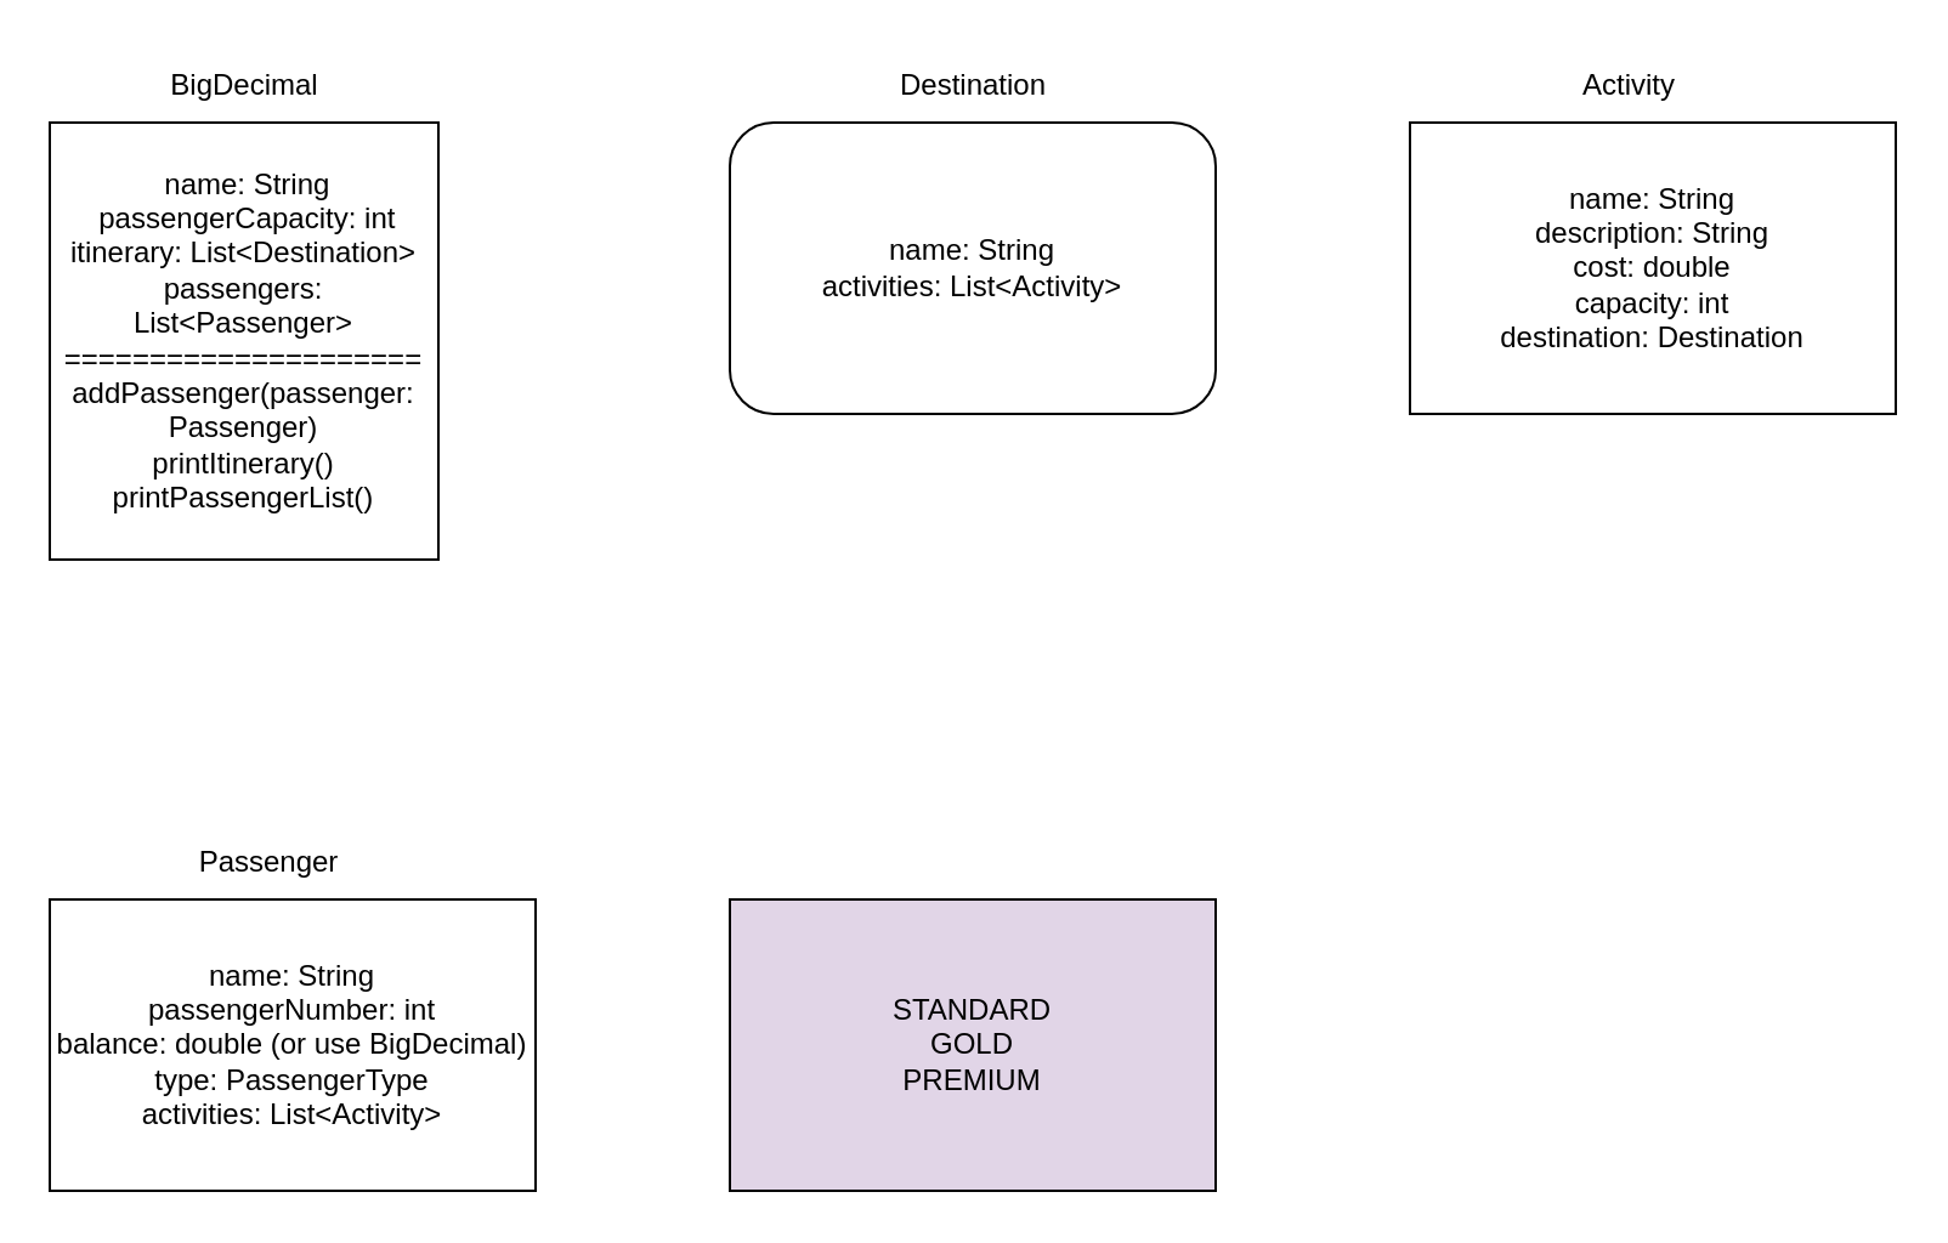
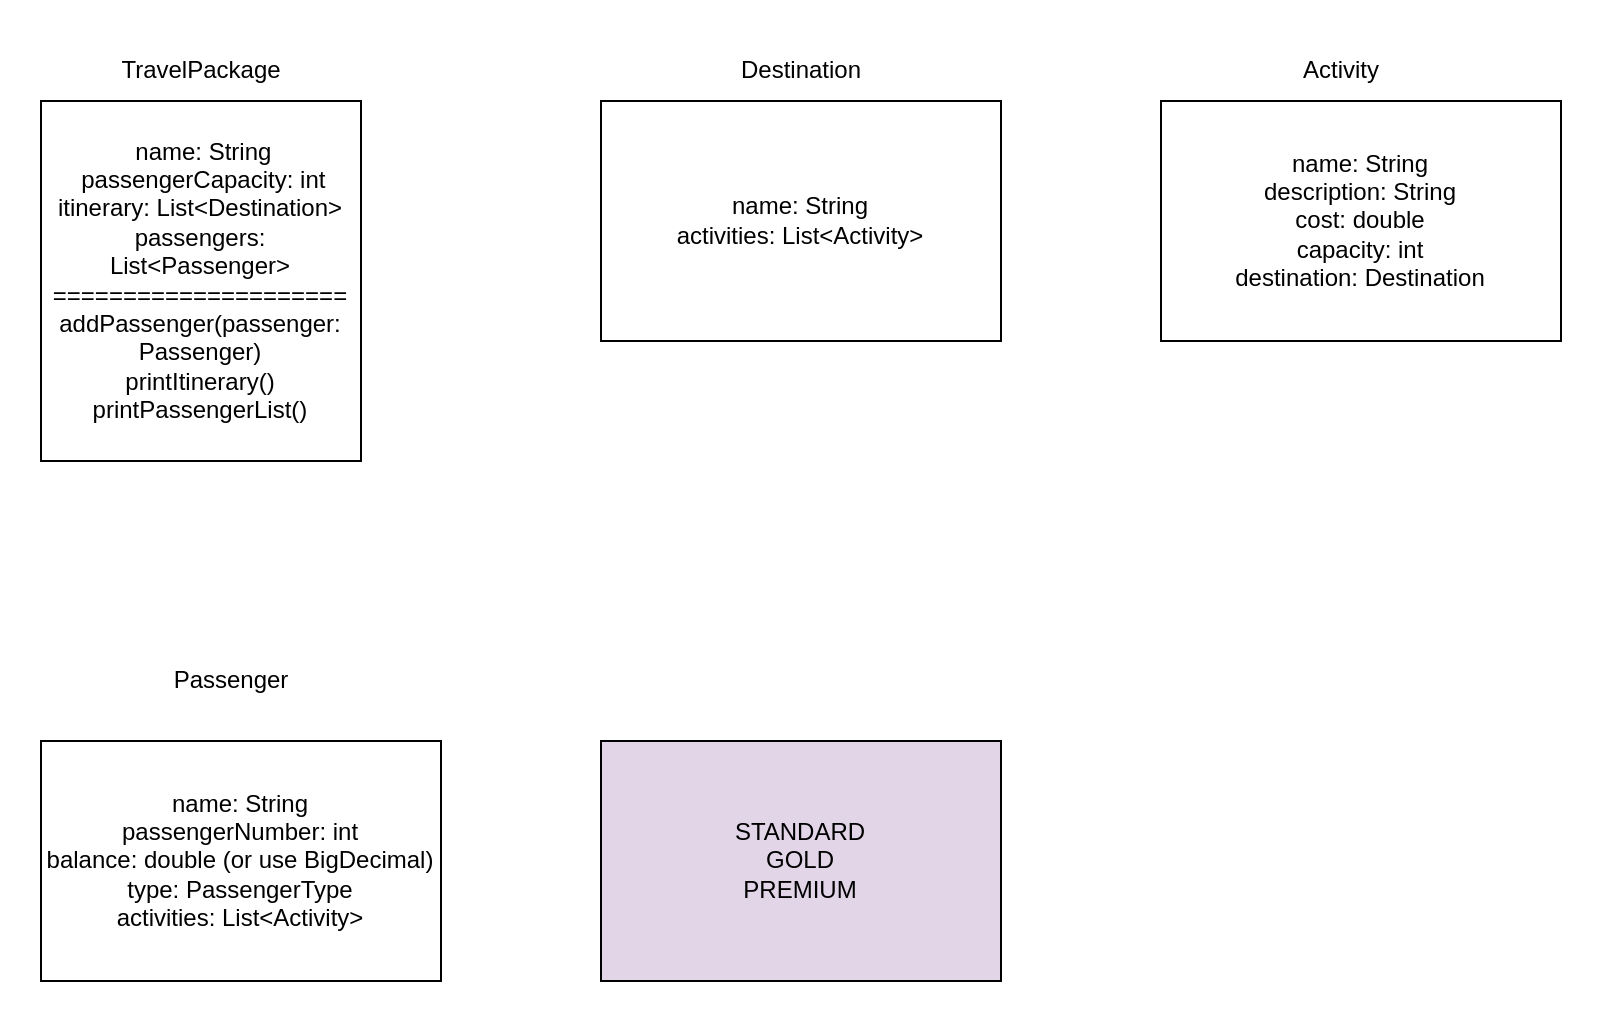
  <mxCell id="0" />
  <mxCell id="1" parent="0" />
  <mxCell id="2" value="&amp;nbsp;name: String &lt;br&gt;&amp;nbsp;passengerCapacity: int  &lt;br&gt;itinerary: List&amp;lt;Destination&amp;gt; &lt;br&gt;passengers: List&amp;lt;Passenger&amp;gt;&lt;br&gt;=====================&lt;br&gt;addPassenger(passenger: Passenger)&lt;br&gt;printItinerary()  &lt;br&gt;printPassengerList() " style="rounded=0;whiteSpace=wrap;html=1;" vertex="1" parent="1"><mxGeometry x="20" y="50" width="160" height="180" as="geometry" /></mxCell>
- <mxCell id="3" value="BigDecimal" style="text;html=1;align=center;verticalAlign=middle;resizable=0;points=[];autosize=1;strokeColor=none;fillColor=none;" vertex="1" parent="1"><mxGeometry x="50" y="20" width="100" height="30" as="geometry" /></mxCell>
- <mxCell id="4" value="name: String&lt;br&gt;activities: List&amp;lt;Activity&amp;gt; " style="whiteSpace=wrap;html=1;rounded=1;" vertex="1" parent="1"><mxGeometry x="300" y="50" width="200" height="120" as="geometry" /></mxCell>
+ <mxCell id="3" value="TravelPackage" style="text;html=1;align=center;verticalAlign=middle;resizable=0;points=[];autosize=1;strokeColor=none;fillColor=none;" vertex="1" parent="1"><mxGeometry x="50" y="20" width="100" height="30" as="geometry" /></mxCell>
+ <mxCell id="4" value="name: String&lt;br&gt;activities: List&amp;lt;Activity&amp;gt; " style="rounded=0;whiteSpace=wrap;html=1;" vertex="1" parent="1"><mxGeometry x="300" y="50" width="200" height="120" as="geometry" /></mxCell>
  <mxCell id="5" value="Destination" style="text;html=1;align=center;verticalAlign=middle;resizable=0;points=[];autosize=1;strokeColor=none;fillColor=none;" vertex="1" parent="1"><mxGeometry x="360" y="20" width="80" height="30" as="geometry" /></mxCell>
  <mxCell id="6" value="name: String  &lt;br&gt;description: String&lt;br&gt;cost: double&lt;br&gt;capacity: int &lt;br&gt;destination: Destination &lt;br&gt;" style="rounded=0;whiteSpace=wrap;html=1;" vertex="1" parent="1"><mxGeometry x="580" y="50" width="200" height="120" as="geometry" /></mxCell>
  <mxCell id="7" value="Activity " style="text;html=1;align=center;verticalAlign=middle;resizable=0;points=[];autosize=1;strokeColor=none;fillColor=none;" vertex="1" parent="1"><mxGeometry x="640" y="20" width="60" height="30" as="geometry" /></mxCell>
  <mxCell id="8" value="name: String&lt;br&gt;passengerNumber: int&lt;br&gt;balance: double (or use BigDecimal)&lt;br&gt;type: PassengerType &lt;br&gt;activities: List&amp;lt;Activity&amp;gt; " style="rounded=0;whiteSpace=wrap;html=1;" vertex="1" parent="1"><mxGeometry x="20" y="370" width="200" height="120" as="geometry" /></mxCell>
- <mxCell id="9" value="Passenger" style="text;html=1;align=center;verticalAlign=middle;resizable=0;points=[];autosize=1;strokeColor=none;fillColor=none;" vertex="1" parent="1"><mxGeometry x="70" y="340" width="80" height="30" as="geometry" /></mxCell>
+ <mxCell id="9" value="Passenger" style="text;html=1;align=center;verticalAlign=middle;resizable=0;points=[];autosize=1;strokeColor=none;fillColor=none;" vertex="1" parent="1"><mxGeometry x="75" y="325" width="80" height="30" as="geometry" /></mxCell>
  <mxCell id="10" value="STANDARD&lt;br&gt;GOLD&lt;br&gt;PREMIUM " style="rounded=0;whiteSpace=wrap;html=1;fillColor=#e1d5e7;" vertex="1" parent="1"><mxGeometry x="300" y="370" width="200" height="120" as="geometry" /></mxCell>
